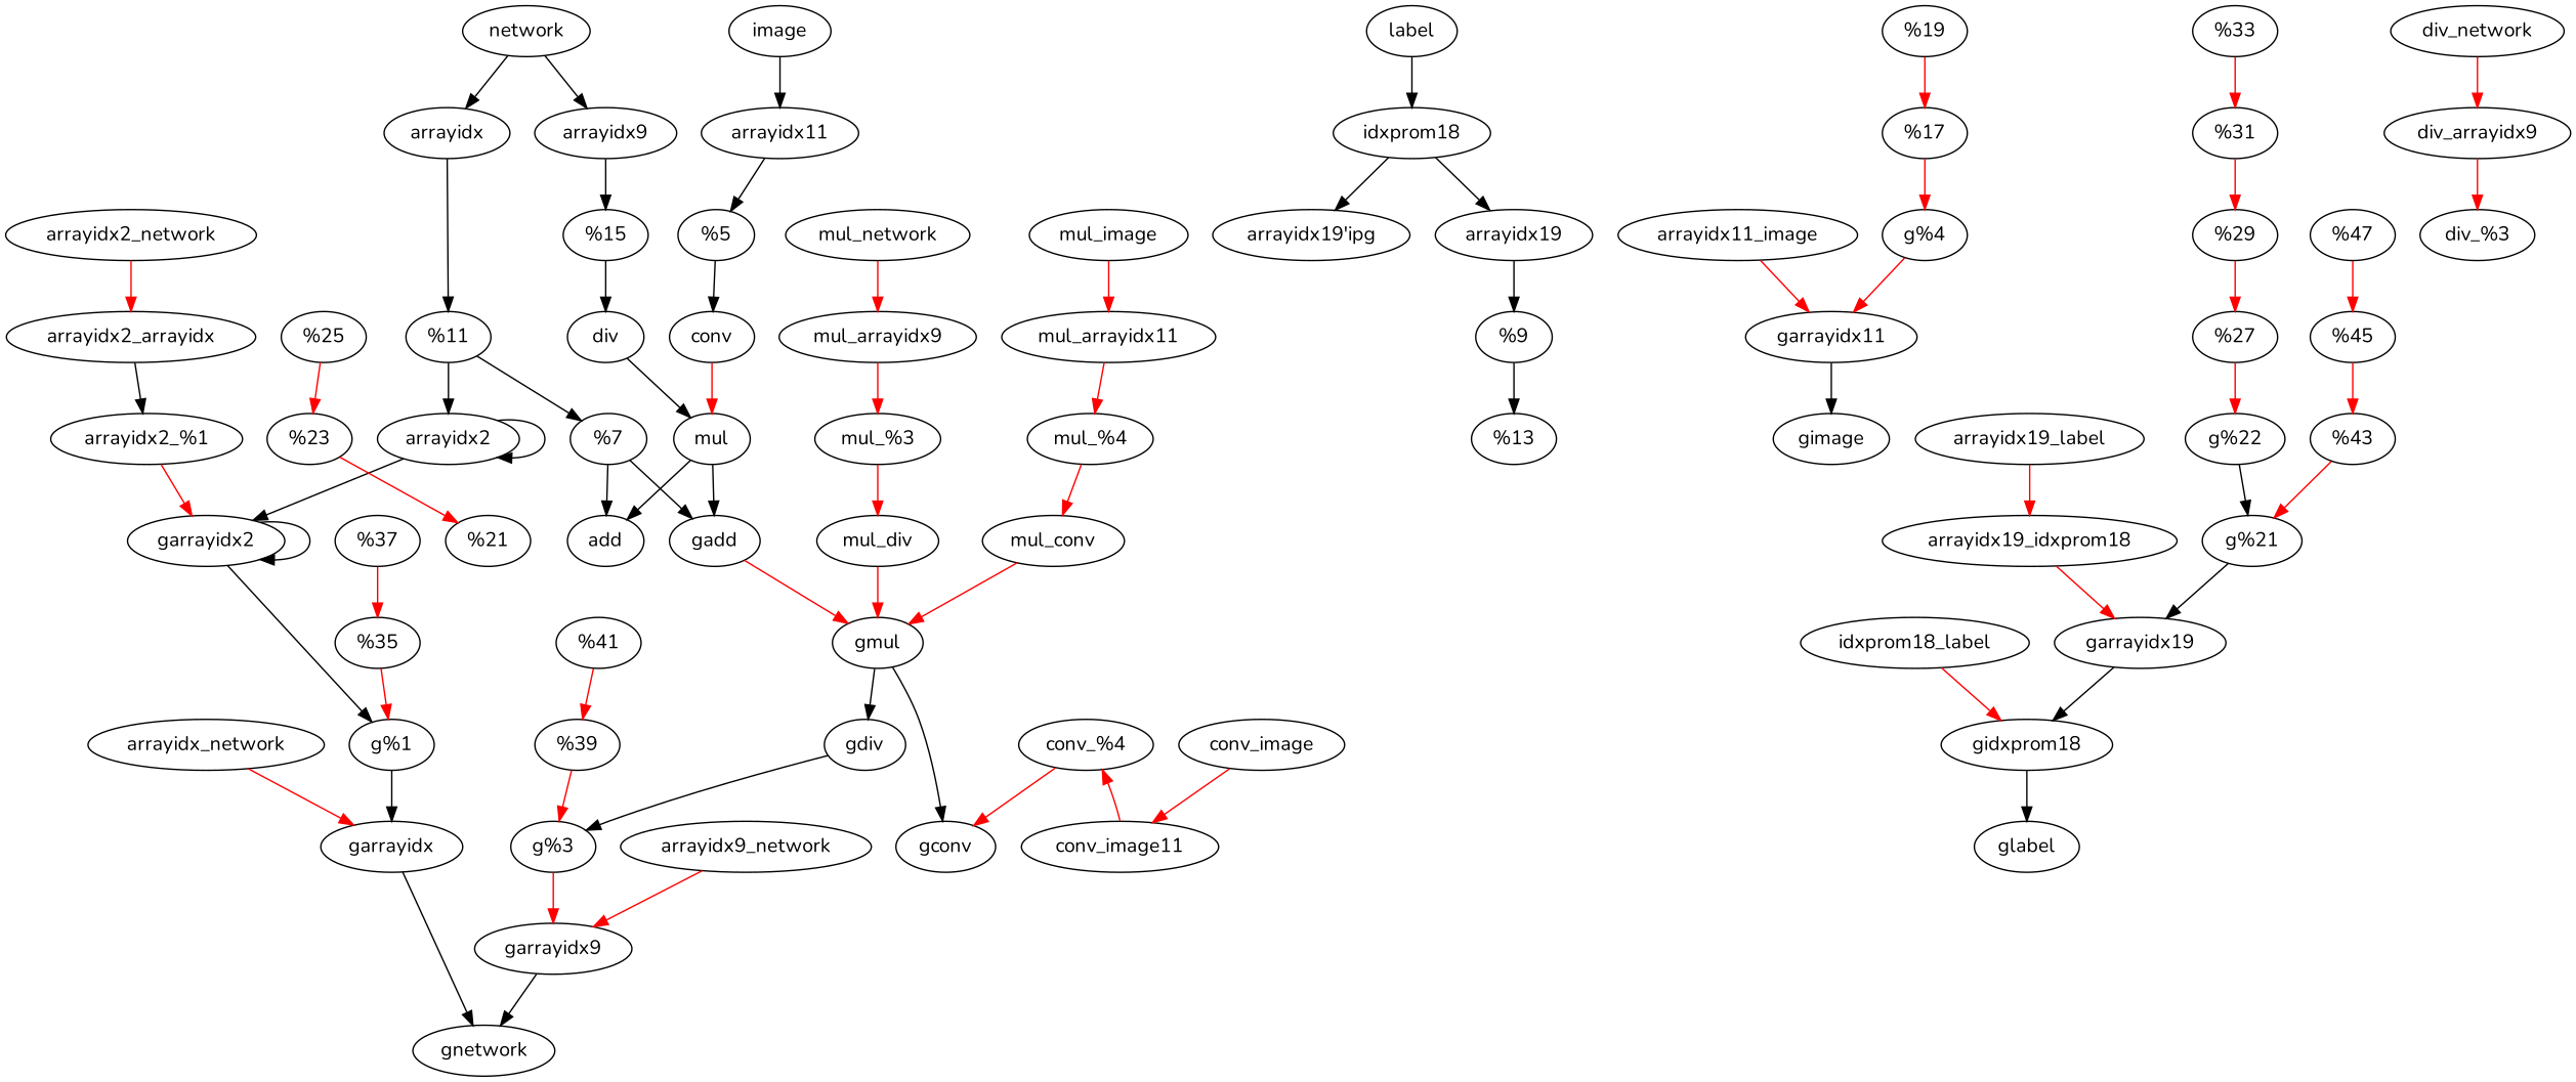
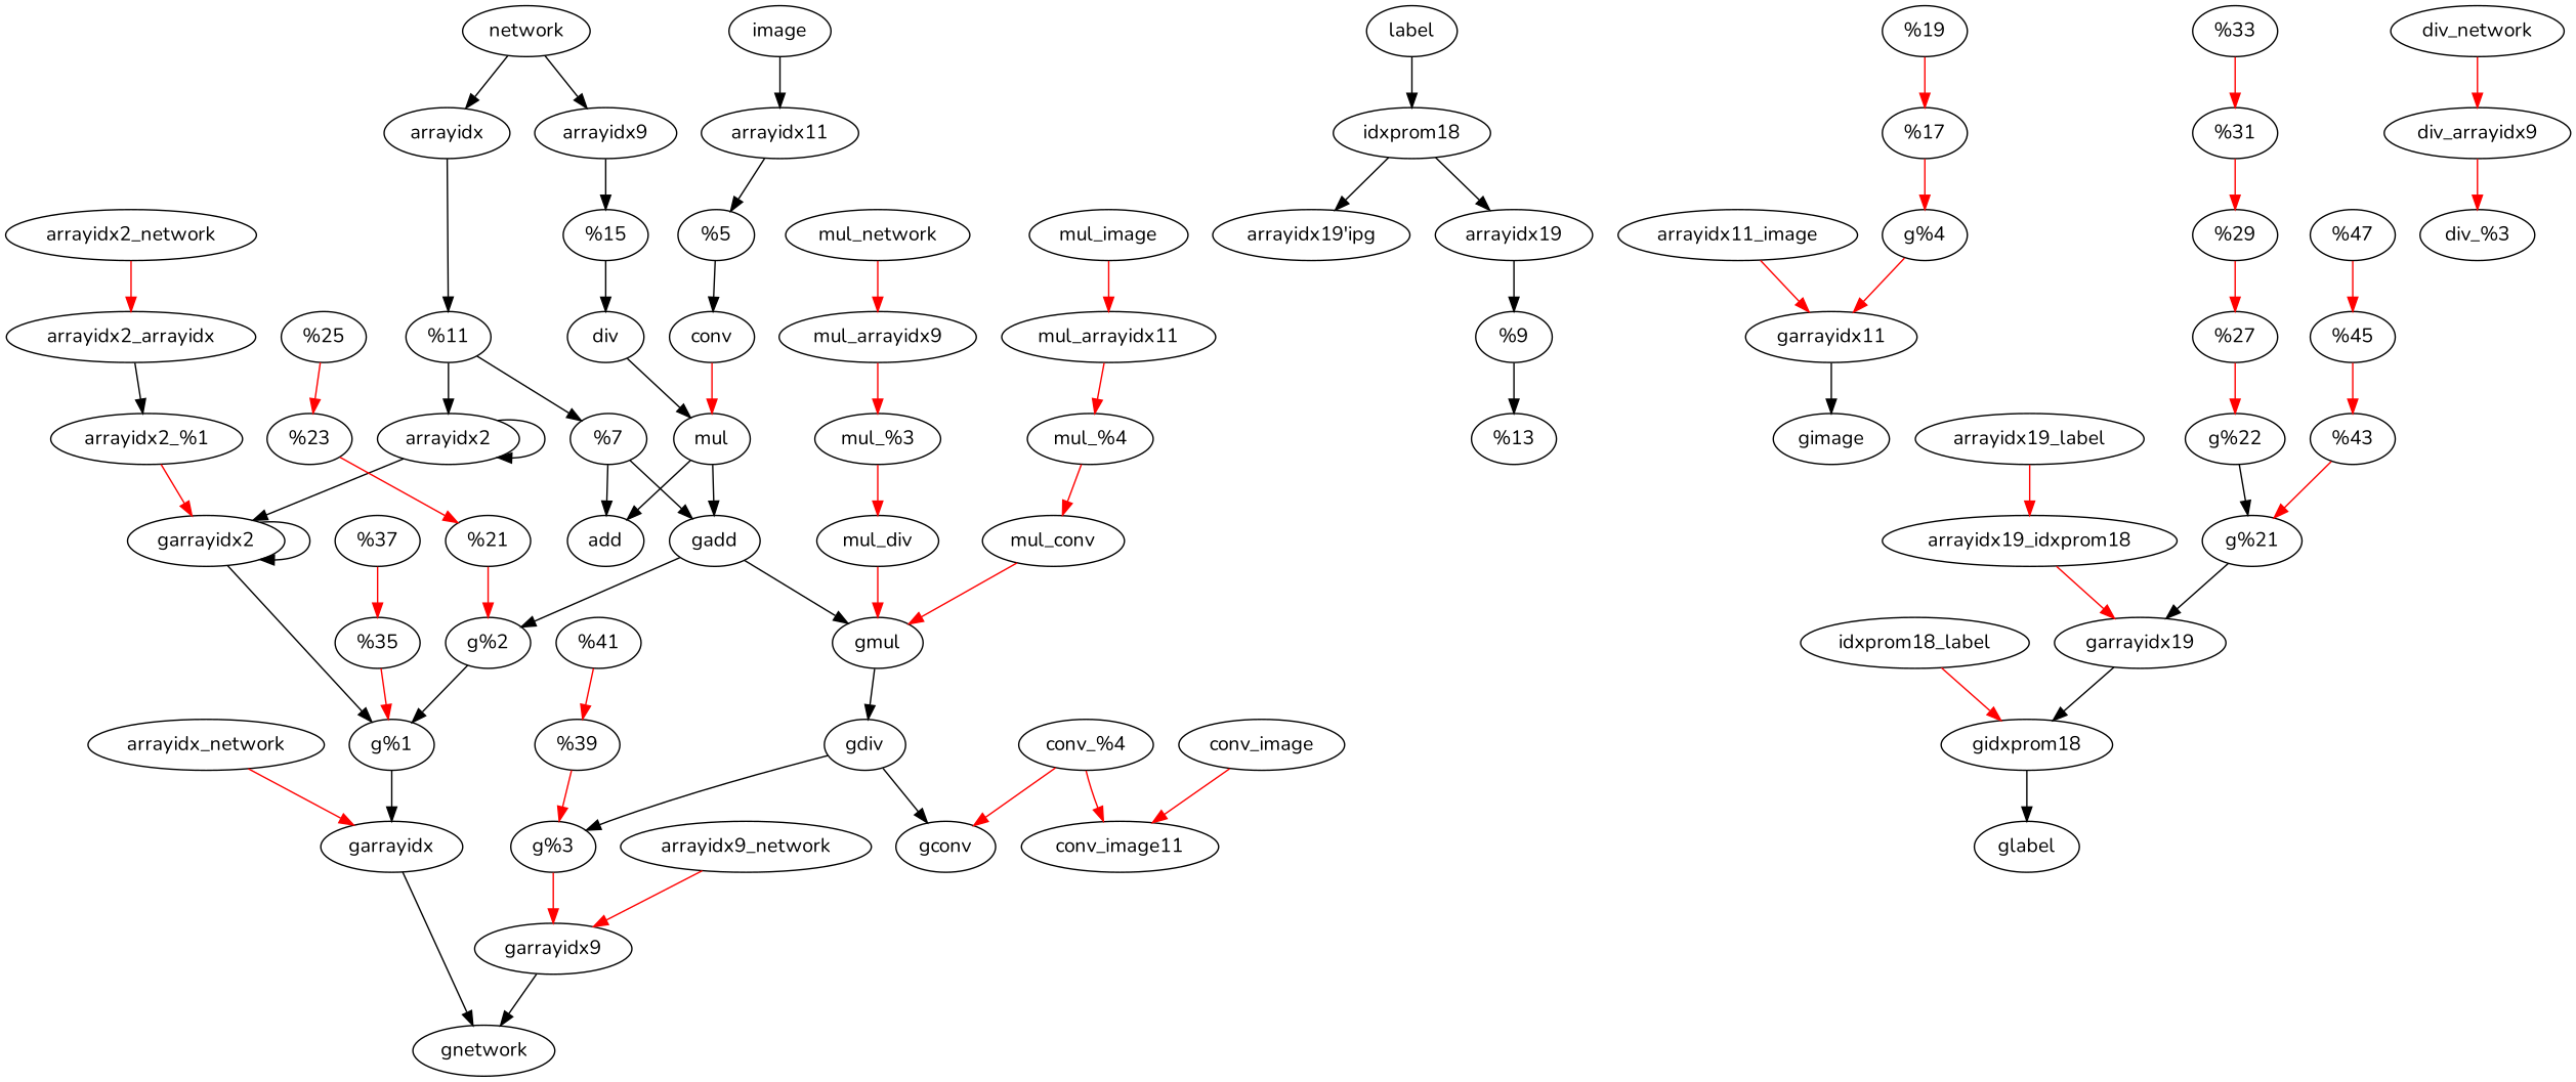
  digraph {
    fontname=Nunito
    node [fontname=Nunito]
    edge [fontname=Nunito color=red]
    "%5"
    conv
    mul
    "%7"
    add
    idxprom18
    "arrayidx19'ipg"
    arrayidx19
    "%9"
    arrayidx
    "%11"
    arrayidx2
    "%13"
    div
    image
    arrayidx11
    network
    arrayidx9
    "%15"
    label
    gadd
    garrayidx2
    "g%4"
    garrayidx11
    gimage
    "%17"
    "%19"
+   "g%2"
    "g%1"
    garrayidx
    "%21"
    "%23"
    "%25"
    gidxprom18
    glabel
    idxprom18_label
    gnetwork
    arrayidx_network
    garrayidx19
    arrayidx19_idxprom18
    arrayidx19_label
    gdiv
    "g%3"
    garrayidx9
    "div_%3"
    div_arrayidx9
    div_network
    "g%22"
    "g%21"
    "%27"
    "%29"
    "%31"
    "%33"
    gmul
    gconv
    arrayidx11_image
    arrayidx9_network
    "%35"
    "%37"
    "conv_%4"
    n61 [label=conv_image11]
    conv_image
    "%39"
    "%41"
    "arrayidx2_%1"
    arrayidx2_arrayidx
    arrayidx2_network
    "%43"
    "%45"
    "%47"
    mul_conv
    "mul_%4"
    mul_arrayidx11
    mul_image
    mul_div
    "mul_%3"
    mul_arrayidx9
    mul_network
    subgraph sub_1 {
      "%5"
      conv
      mul
      "%7"
      add
      idxprom18
      "arrayidx19'ipg"
      arrayidx19
      "%9"
      arrayidx
      "%11"
      arrayidx2
      "%13"
      div
      image
      arrayidx11
      network
      arrayidx9
      "%15"
      label
    }
    subgraph sub_2 {
      mul
      "%7"
      arrayidx2
      gadd
      garrayidx2
      "g%4"
      garrayidx11
      gimage
      "%17"
      "%19"
+     "g%2"
      "g%1"
      garrayidx
      "%21"
      "%23"
      "%25"
      gidxprom18
      glabel
      idxprom18_label
      gnetwork
      arrayidx_network
      garrayidx19
      arrayidx19_idxprom18
      arrayidx19_label
      gdiv
      "g%3"
      garrayidx9
      "div_%3"
      div_arrayidx9
      div_network
      "g%22"
      "g%21"
      "%27"
      "%29"
      "%31"
      "%33"
      gmul
      gconv
      arrayidx11_image
      arrayidx9_network
      "%35"
      "%37"
      "conv_%4"
      n61
      conv_image
      "%39"
      "%41"
      "arrayidx2_%1"
      arrayidx2_arrayidx
      arrayidx2_network
      "%43"
      "%45"
      "%47"
      mul_conv
      "mul_%4"
      mul_arrayidx11
      mul_image
      mul_div
      "mul_%3"
      mul_arrayidx9
      mul_network
    }
    "%5" -> conv [color=""]
    conv -> mul
    mul -> add [color=""]
    mul -> gadd [color=""]
    "%7" -> add [color=""]
    "%7" -> gadd [color=""]
    idxprom18 -> "arrayidx19'ipg" [color=""]
    idxprom18 -> arrayidx19 [color=""]
    arrayidx19 -> "%9" [color=""]
    "%9" -> "%13" [color=""]
    arrayidx -> "%11" [color=""]
    "%11" -> "%7" [color=""]
    "%11" -> arrayidx2 [color=""]
    arrayidx2 -> arrayidx2 [color=""]
    arrayidx2 -> garrayidx2 [color=""]
    div -> mul [color=""]
    image -> arrayidx11 [color=""]
    arrayidx11 -> "%5" [color=""]
    network -> arrayidx [color=""]
    network -> arrayidx9 [color=""]
    arrayidx9 -> "%15" [color=""]
    "%15" -> div [color=""]
    label -> idxprom18 [color=""]
-   gadd -> gmul
+   gadd -> "g%2" [color=""]
+   gadd -> gmul [color=""]
    garrayidx2 -> garrayidx2 [color=""]
    garrayidx2 -> "g%1" [color=""]
    "g%4" -> garrayidx11
    garrayidx11 -> gimage [color=""]
    "%17" -> "g%4"
    "%19" -> "%17"
+   "g%2" -> "g%1" [color=""]
    "g%1" -> garrayidx [color=""]
    garrayidx -> gnetwork [color=""]
+   "%21" -> "g%2"
    "%23" -> "%21"
    "%25" -> "%23"
    gidxprom18 -> glabel [color=""]
    idxprom18_label -> gidxprom18
    arrayidx_network -> garrayidx
    garrayidx19 -> gidxprom18 [color=""]
    arrayidx19_idxprom18 -> garrayidx19
    arrayidx19_label -> arrayidx19_idxprom18
    gdiv -> "g%3" [color=""]
    "g%3" -> garrayidx9
    garrayidx9 -> gnetwork [color=""]
    div_arrayidx9 -> "div_%3"
    div_network -> div_arrayidx9
    "g%22" -> "g%21" [color=""]
    "g%21" -> garrayidx19 [color=""]
    "%27" -> "g%22"
    "%29" -> "%27"
    "%31" -> "%29"
    "%33" -> "%31"
    gmul -> gdiv [color=""]
-   gmul -> gconv [color=""]
+   gdiv -> gconv [color=""]
    arrayidx11_image -> garrayidx11
    arrayidx9_network -> garrayidx9
    "%35" -> "g%1"
    "%37" -> "%35"
    "conv_%4" -> gconv
-   n61 -> "conv_%4"
+   "conv_%4" -> n61
    conv_image -> n61
    "%39" -> "g%3"
    "%41" -> "%39"
    "arrayidx2_%1" -> garrayidx2
    arrayidx2_arrayidx -> "arrayidx2_%1" [color=black]
    arrayidx2_network -> arrayidx2_arrayidx
    "%43" -> "g%21"
    "%45" -> "%43"
    "%47" -> "%45"
    mul_conv -> gmul
    "mul_%4" -> mul_conv
    mul_arrayidx11 -> "mul_%4"
    mul_image -> mul_arrayidx11
    mul_div -> gmul
    "mul_%3" -> mul_div
    mul_arrayidx9 -> "mul_%3"
    mul_network -> mul_arrayidx9
  }
